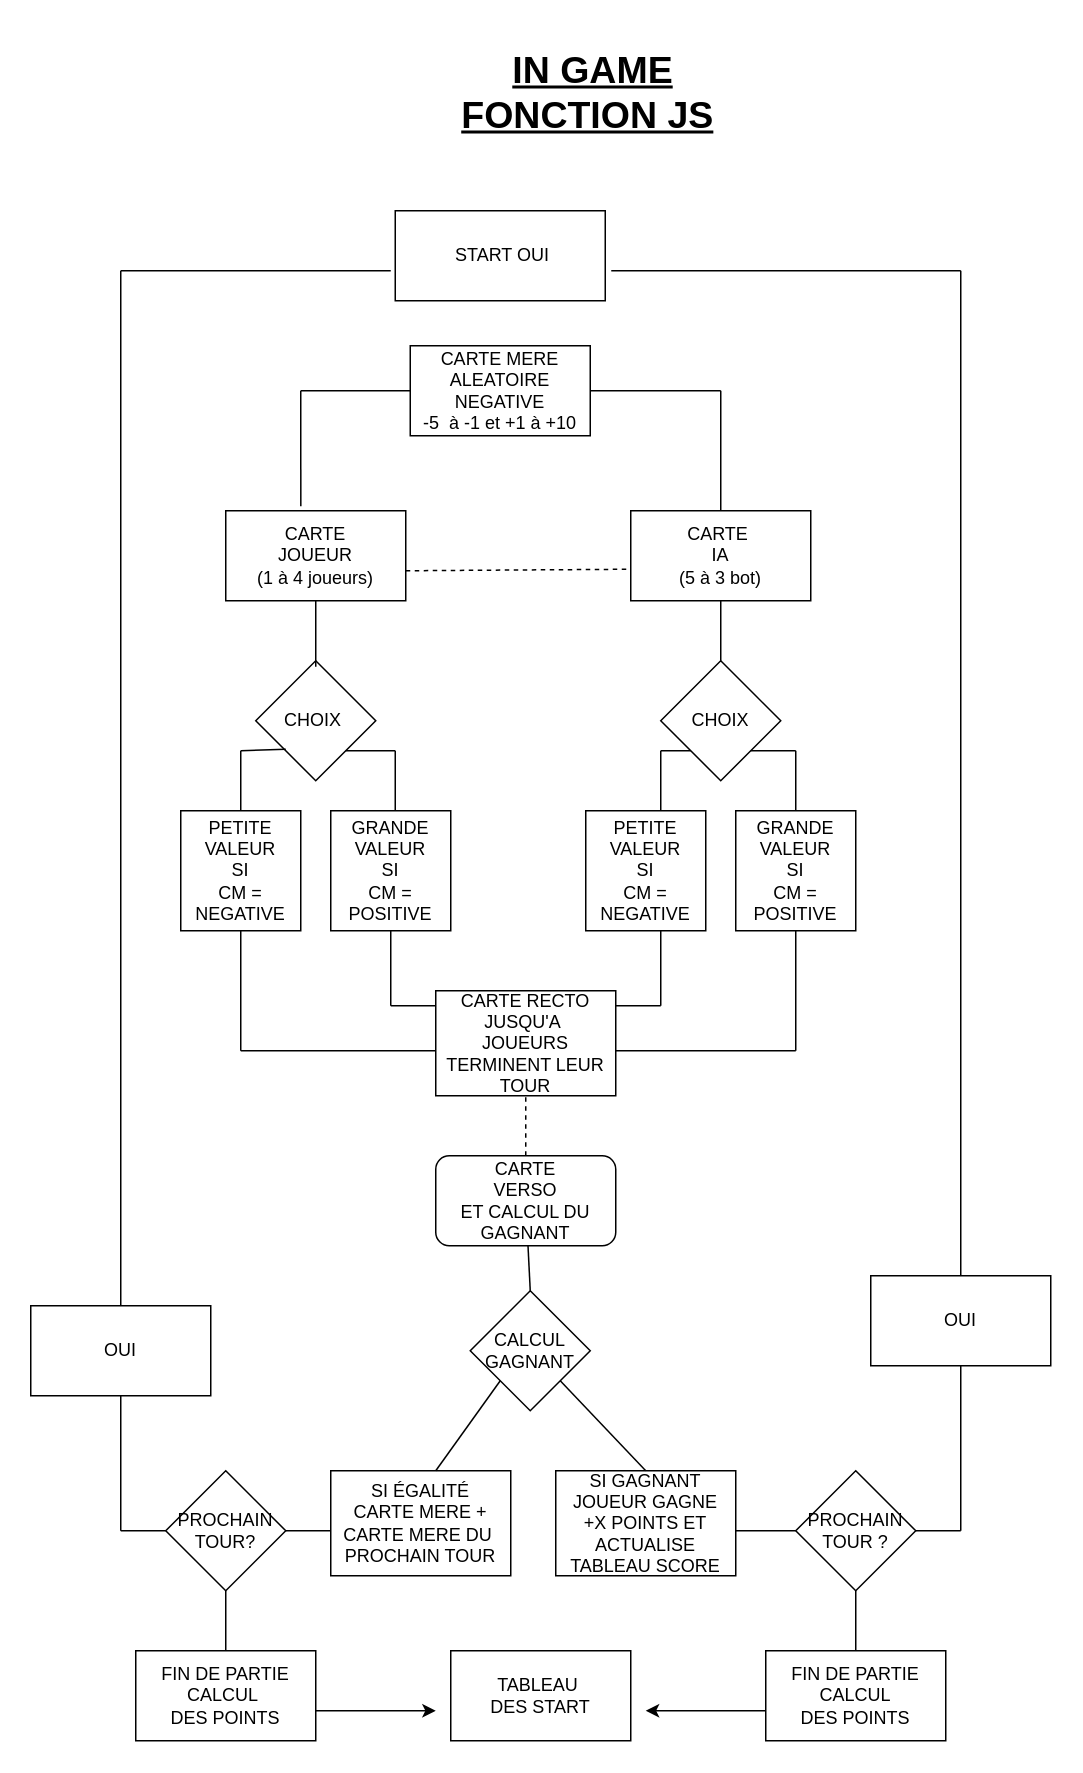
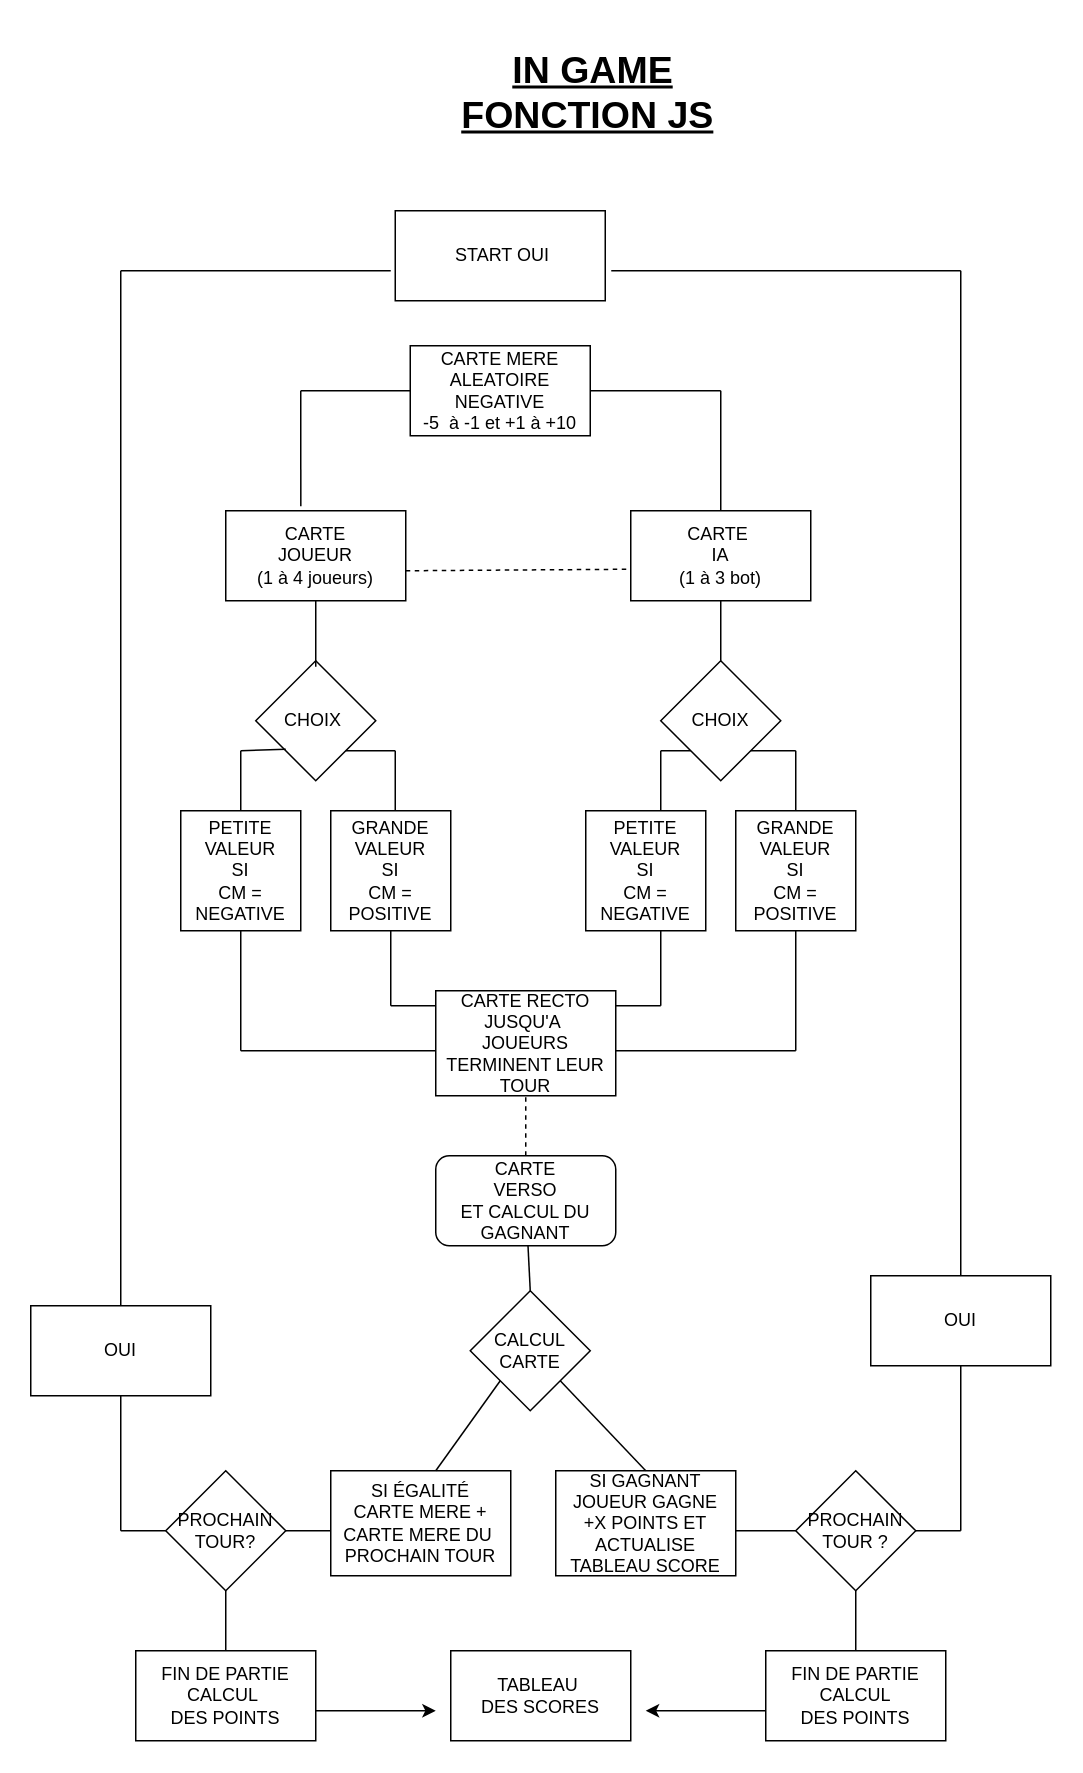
  <mxCell id="0" />
  <mxCell id="1" parent="0" />
  <mxCell id="2" value="&lt;font style=&quot;font-size: 25px&quot;&gt;&lt;b&gt;&lt;u&gt;IN GAME&lt;br&gt;FONCTION JS&lt;/u&gt;&amp;nbsp;&lt;/b&gt;&lt;/font&gt;" style="text;html=1;strokeColor=none;fillColor=none;align=center;verticalAlign=middle;whiteSpace=wrap;rounded=0;" vertex="1" parent="1"><mxGeometry x="250" y="20" width="290" height="80" as="geometry" /></mxCell>
  <mxCell id="3" value="&amp;nbsp;START OUI" style="rounded=0;whiteSpace=wrap;html=1;" vertex="1" parent="1"><mxGeometry x="263" y="140" width="140" height="60" as="geometry" /></mxCell>
  <mxCell id="4" value="CARTE MERE&lt;br&gt;ALEATOIRE&lt;br&gt;NEGATIVE&lt;br&gt;-5&amp;nbsp; à -1 et +1 à +10" style="rounded=0;whiteSpace=wrap;html=1;" vertex="1" parent="1"><mxGeometry x="273" y="230" width="120" height="60" as="geometry" /></mxCell>
  <mxCell id="5" value="CARTE&lt;br&gt;JOUEUR&lt;br&gt;(1 à 4 joueurs)" style="rounded=0;whiteSpace=wrap;html=1;" vertex="1" parent="1"><mxGeometry x="150" y="340" width="120" height="60" as="geometry" /></mxCell>
- <mxCell id="6" value="CARTE&amp;nbsp;&lt;br&gt;IA&lt;br&gt;(5 à 3 bot)" style="rounded=0;whiteSpace=wrap;html=1;" vertex="1" parent="1"><mxGeometry x="420" y="340" width="120" height="60" as="geometry" /></mxCell>
+ <mxCell id="6" value="CARTE&amp;nbsp;&lt;br&gt;IA&lt;br&gt;(1 à 3 bot)" style="rounded=0;whiteSpace=wrap;html=1;" vertex="1" parent="1"><mxGeometry x="420" y="340" width="120" height="60" as="geometry" /></mxCell>
  <mxCell id="7" value="CHOIX&amp;nbsp;" style="rhombus;whiteSpace=wrap;html=1;" vertex="1" parent="1"><mxGeometry x="170" y="440" width="80" height="80" as="geometry" /></mxCell>
  <mxCell id="8" value="CHOIX" style="rhombus;whiteSpace=wrap;html=1;" vertex="1" parent="1"><mxGeometry x="440" y="440" width="80" height="80" as="geometry" /></mxCell>
  <mxCell id="9" value="CARTE RECTO&lt;br&gt;JUSQU'A&amp;nbsp;&lt;br&gt;JOUEURS TERMINENT LEUR TOUR" style="rounded=0;whiteSpace=wrap;html=1;" vertex="1" parent="1"><mxGeometry x="290" y="660" width="120" height="70" as="geometry" /></mxCell>
  <mxCell id="10" value="CARTE&lt;br&gt;VERSO&lt;br&gt;ET CALCUL DU&lt;br&gt;GAGNANT" style="whiteSpace=wrap;html=1;rounded=1;" vertex="1" parent="1"><mxGeometry x="290" y="770" width="120" height="60" as="geometry" /></mxCell>
  <mxCell id="11" value="&lt;span style=&quot;white-space: normal&quot;&gt;GRANDE&lt;/span&gt;&lt;br style=&quot;white-space: normal&quot;&gt;&lt;span style=&quot;white-space: normal&quot;&gt;VALEUR&lt;/span&gt;&lt;br style=&quot;white-space: normal&quot;&gt;&lt;span style=&quot;white-space: normal&quot;&gt;SI&lt;/span&gt;&lt;br style=&quot;white-space: normal&quot;&gt;&lt;span style=&quot;white-space: normal&quot;&gt;CM = POSITIVE&lt;/span&gt;" style="whiteSpace=wrap;html=1;aspect=fixed;" vertex="1" parent="1"><mxGeometry x="220" y="540" width="80" height="80" as="geometry" /></mxCell>
  <mxCell id="12" value="PETITE&lt;br&gt;VALEUR&lt;br&gt;SI&lt;br&gt;CM = NEGATIVE" style="whiteSpace=wrap;html=1;aspect=fixed;" vertex="1" parent="1"><mxGeometry x="120" y="540" width="80" height="80" as="geometry" /></mxCell>
  <mxCell id="13" value="&lt;span style=&quot;white-space: normal&quot;&gt;GRANDE&lt;/span&gt;&lt;br style=&quot;white-space: normal&quot;&gt;&lt;span style=&quot;white-space: normal&quot;&gt;VALEUR&lt;/span&gt;&lt;br style=&quot;white-space: normal&quot;&gt;&lt;span style=&quot;white-space: normal&quot;&gt;SI&lt;/span&gt;&lt;br style=&quot;white-space: normal&quot;&gt;&lt;span style=&quot;white-space: normal&quot;&gt;CM = POSITIVE&lt;/span&gt;" style="whiteSpace=wrap;html=1;aspect=fixed;" vertex="1" parent="1"><mxGeometry x="490" y="540" width="80" height="80" as="geometry" /></mxCell>
  <mxCell id="14" value="&lt;span style=&quot;white-space: normal&quot;&gt;PETITE&lt;/span&gt;&lt;br style=&quot;white-space: normal&quot;&gt;&lt;span style=&quot;white-space: normal&quot;&gt;VALEUR&lt;/span&gt;&lt;br style=&quot;white-space: normal&quot;&gt;&lt;span style=&quot;white-space: normal&quot;&gt;SI&lt;/span&gt;&lt;br style=&quot;white-space: normal&quot;&gt;&lt;span style=&quot;white-space: normal&quot;&gt;CM = NEGATIVE&lt;/span&gt;" style="whiteSpace=wrap;html=1;aspect=fixed;" vertex="1" parent="1"><mxGeometry x="390" y="540" width="80" height="80" as="geometry" /></mxCell>
- <mxCell id="15" value="CALCUL&lt;br&gt;GAGNANT" style="rhombus;whiteSpace=wrap;html=1;" vertex="1" parent="1"><mxGeometry x="313" y="860" width="80" height="80" as="geometry" /></mxCell>
+ <mxCell id="15" value="CALCUL&lt;br&gt;CARTE" style="rhombus;whiteSpace=wrap;html=1;" vertex="1" parent="1"><mxGeometry x="313" y="860" width="80" height="80" as="geometry" /></mxCell>
  <mxCell id="16" value="SI ÉGALITÉ&lt;br&gt;CARTE MERE +&lt;br&gt;CARTE MERE DU&amp;nbsp;&lt;br&gt;PROCHAIN TOUR" style="rounded=0;whiteSpace=wrap;html=1;" vertex="1" parent="1"><mxGeometry x="220" y="980" width="120" height="70" as="geometry" /></mxCell>
  <mxCell id="17" value="SI GAGNANT&lt;br&gt;JOUEUR GAGNE&lt;br&gt;+X POINTS ET ACTUALISE TABLEAU SCORE" style="rounded=0;whiteSpace=wrap;html=1;" vertex="1" parent="1"><mxGeometry x="370" y="980" width="120" height="70" as="geometry" /></mxCell>
  <mxCell id="18" value="" style="endArrow=none;html=1;strokeWidth=1;entryX=0;entryY=1;entryDx=0;entryDy=0;" edge="1" parent="1" target="15"><mxGeometry width="50" height="50" relative="1" as="geometry"><mxPoint x="290" y="980" as="sourcePoint" /><mxPoint x="340" y="920" as="targetPoint" /></mxGeometry></mxCell>
  <mxCell id="19" value="" style="endArrow=none;html=1;strokeWidth=1;entryX=1;entryY=1;entryDx=0;entryDy=0;" edge="1" parent="1" target="15"><mxGeometry width="50" height="50" relative="1" as="geometry"><mxPoint x="430" y="980" as="sourcePoint" /><mxPoint x="480" y="930" as="targetPoint" /></mxGeometry></mxCell>
  <mxCell id="20" value="" style="endArrow=none;html=1;strokeWidth=1;" edge="1" parent="1" target="10"><mxGeometry width="50" height="50" relative="1" as="geometry"><mxPoint x="353" y="860" as="sourcePoint" /><mxPoint x="403" y="810" as="targetPoint" /></mxGeometry></mxCell>
  <mxCell id="21" value="" style="endArrow=none;html=1;strokeWidth=1;entryX=0.5;entryY=1;entryDx=0;entryDy=0;exitX=0.5;exitY=0;exitDx=0;exitDy=0;dashed=1;" edge="1" parent="1" source="10" target="9"><mxGeometry width="50" height="50" relative="1" as="geometry"><mxPoint x="340" y="770" as="sourcePoint" /><mxPoint x="390" y="720" as="targetPoint" /></mxGeometry></mxCell>
  <mxCell id="22" value="" style="endArrow=none;html=1;strokeWidth=1;" edge="1" parent="1"><mxGeometry width="50" height="50" relative="1" as="geometry"><mxPoint x="160" y="700" as="sourcePoint" /><mxPoint x="290" y="700" as="targetPoint" /></mxGeometry></mxCell>
  <mxCell id="23" value="" style="endArrow=none;html=1;strokeWidth=1;entryX=0.5;entryY=1;entryDx=0;entryDy=0;" edge="1" parent="1" target="12"><mxGeometry width="50" height="50" relative="1" as="geometry"><mxPoint x="160" y="700" as="sourcePoint" /><mxPoint x="210" y="650" as="targetPoint" /></mxGeometry></mxCell>
  <mxCell id="24" value="" style="endArrow=none;html=1;strokeWidth=1;" edge="1" parent="1"><mxGeometry width="50" height="50" relative="1" as="geometry"><mxPoint x="410" y="700" as="sourcePoint" /><mxPoint x="530" y="700" as="targetPoint" /></mxGeometry></mxCell>
  <mxCell id="25" value="" style="endArrow=none;html=1;strokeWidth=1;entryX=0.5;entryY=1;entryDx=0;entryDy=0;" edge="1" parent="1" target="13"><mxGeometry width="50" height="50" relative="1" as="geometry"><mxPoint x="530" y="700" as="sourcePoint" /><mxPoint x="580" y="650" as="targetPoint" /></mxGeometry></mxCell>
  <mxCell id="26" value="" style="endArrow=none;html=1;strokeWidth=1;" edge="1" parent="1"><mxGeometry width="50" height="50" relative="1" as="geometry"><mxPoint x="260" y="670" as="sourcePoint" /><mxPoint x="290" y="670" as="targetPoint" /></mxGeometry></mxCell>
  <mxCell id="27" value="" style="endArrow=none;html=1;strokeWidth=1;" edge="1" parent="1"><mxGeometry width="50" height="50" relative="1" as="geometry"><mxPoint x="410" y="670" as="sourcePoint" /><mxPoint x="440" y="670" as="targetPoint" /></mxGeometry></mxCell>
  <mxCell id="28" value="" style="endArrow=none;html=1;strokeWidth=1;entryX=0.5;entryY=1;entryDx=0;entryDy=0;" edge="1" parent="1" target="11"><mxGeometry width="50" height="50" relative="1" as="geometry"><mxPoint x="260" y="670" as="sourcePoint" /><mxPoint x="305" y="620" as="targetPoint" /></mxGeometry></mxCell>
  <mxCell id="29" value="" style="endArrow=none;html=1;strokeWidth=1;entryX=0.5;entryY=1;entryDx=0;entryDy=0;" edge="1" parent="1"><mxGeometry width="50" height="50" relative="1" as="geometry"><mxPoint x="440" y="670" as="sourcePoint" /><mxPoint x="440" y="620" as="targetPoint" /></mxGeometry></mxCell>
  <mxCell id="30" value="" style="endArrow=none;html=1;strokeWidth=1;" edge="1" parent="1" source="48"><mxGeometry width="50" height="50" relative="1" as="geometry"><mxPoint x="80" y="1020" as="sourcePoint" /><mxPoint x="220" y="1020" as="targetPoint" /></mxGeometry></mxCell>
  <mxCell id="31" value="" style="endArrow=none;html=1;strokeWidth=1;" edge="1" parent="1"><mxGeometry width="50" height="50" relative="1" as="geometry"><mxPoint x="80" y="1020" as="sourcePoint" /><mxPoint x="80" y="180" as="targetPoint" /></mxGeometry></mxCell>
  <mxCell id="32" value="" style="endArrow=none;html=1;strokeWidth=1;" edge="1" parent="1"><mxGeometry width="50" height="50" relative="1" as="geometry"><mxPoint x="80" y="180" as="sourcePoint" /><mxPoint x="260" y="180" as="targetPoint" /></mxGeometry></mxCell>
  <mxCell id="33" value="" style="endArrow=none;html=1;strokeWidth=1;" edge="1" parent="1" source="50"><mxGeometry width="50" height="50" relative="1" as="geometry"><mxPoint x="490" y="1020" as="sourcePoint" /><mxPoint x="640" y="1020" as="targetPoint" /></mxGeometry></mxCell>
  <mxCell id="34" value="" style="endArrow=none;html=1;strokeWidth=1;" edge="1" parent="1"><mxGeometry width="50" height="50" relative="1" as="geometry"><mxPoint x="640" y="1020" as="sourcePoint" /><mxPoint x="640" y="180" as="targetPoint" /></mxGeometry></mxCell>
  <mxCell id="35" value="" style="endArrow=none;html=1;strokeWidth=1;" edge="1" parent="1"><mxGeometry width="50" height="50" relative="1" as="geometry"><mxPoint x="407" y="180" as="sourcePoint" /><mxPoint x="640" y="180" as="targetPoint" /></mxGeometry></mxCell>
  <mxCell id="36" value="" style="endArrow=none;html=1;strokeWidth=1;" edge="1" parent="1"><mxGeometry width="50" height="50" relative="1" as="geometry"><mxPoint x="160" y="540" as="sourcePoint" /><mxPoint x="160" y="500" as="targetPoint" /></mxGeometry></mxCell>
  <mxCell id="37" value="" style="endArrow=none;html=1;strokeWidth=1;" edge="1" parent="1"><mxGeometry width="50" height="50" relative="1" as="geometry"><mxPoint x="263" y="540" as="sourcePoint" /><mxPoint x="263" y="500" as="targetPoint" /></mxGeometry></mxCell>
  <mxCell id="38" value="" style="endArrow=none;html=1;strokeWidth=1;" edge="1" parent="1"><mxGeometry width="50" height="50" relative="1" as="geometry"><mxPoint x="160" y="500" as="sourcePoint" /><mxPoint x="190" y="499" as="targetPoint" /></mxGeometry></mxCell>
  <mxCell id="39" value="" style="endArrow=none;html=1;strokeWidth=1;exitX=1;exitY=1;exitDx=0;exitDy=0;" edge="1" parent="1" source="7"><mxGeometry width="50" height="50" relative="1" as="geometry"><mxPoint x="213" y="550" as="sourcePoint" /><mxPoint x="263" y="500" as="targetPoint" /></mxGeometry></mxCell>
  <mxCell id="40" value="" style="endArrow=none;html=1;strokeWidth=1;" edge="1" parent="1"><mxGeometry width="50" height="50" relative="1" as="geometry"><mxPoint x="440" y="540" as="sourcePoint" /><mxPoint x="440" y="500" as="targetPoint" /></mxGeometry></mxCell>
  <mxCell id="41" value="" style="endArrow=none;html=1;strokeWidth=1;" edge="1" parent="1"><mxGeometry width="50" height="50" relative="1" as="geometry"><mxPoint x="530" y="540" as="sourcePoint" /><mxPoint x="530" y="500" as="targetPoint" /></mxGeometry></mxCell>
  <mxCell id="42" value="" style="endArrow=none;html=1;strokeWidth=1;entryX=0;entryY=1;entryDx=0;entryDy=0;" edge="1" parent="1" target="8"><mxGeometry width="50" height="50" relative="1" as="geometry"><mxPoint x="440" y="500" as="sourcePoint" /><mxPoint x="450" y="500" as="targetPoint" /></mxGeometry></mxCell>
  <mxCell id="43" value="" style="endArrow=none;html=1;strokeWidth=1;entryX=1;entryY=1;entryDx=0;entryDy=0;" edge="1" parent="1" target="8"><mxGeometry width="50" height="50" relative="1" as="geometry"><mxPoint x="530" y="500" as="sourcePoint" /><mxPoint x="580" y="450" as="targetPoint" /></mxGeometry></mxCell>
  <mxCell id="44" value="" style="endArrow=none;html=1;strokeWidth=1;" edge="1" parent="1"><mxGeometry width="50" height="50" relative="1" as="geometry"><mxPoint x="200" y="260" as="sourcePoint" /><mxPoint x="273" y="260" as="targetPoint" /></mxGeometry></mxCell>
  <mxCell id="45" value="" style="endArrow=none;html=1;strokeWidth=1;" edge="1" parent="1"><mxGeometry width="50" height="50" relative="1" as="geometry"><mxPoint x="393" y="260" as="sourcePoint" /><mxPoint x="480" y="260" as="targetPoint" /></mxGeometry></mxCell>
  <mxCell id="46" value="" style="endArrow=none;html=1;strokeWidth=1;exitX=0.417;exitY=-0.05;exitDx=0;exitDy=0;exitPerimeter=0;" edge="1" parent="1" source="5"><mxGeometry width="50" height="50" relative="1" as="geometry"><mxPoint x="150" y="310" as="sourcePoint" /><mxPoint x="200" y="260" as="targetPoint" /></mxGeometry></mxCell>
  <mxCell id="47" value="" style="endArrow=none;dashed=1;html=1;strokeWidth=1;" edge="1" parent="1"><mxGeometry width="50" height="50" relative="1" as="geometry"><mxPoint x="270" y="380" as="sourcePoint" /><mxPoint x="419" y="379" as="targetPoint" /></mxGeometry></mxCell>
  <mxCell id="48" value="PROCHAIN&lt;br&gt;TOUR?" style="rhombus;whiteSpace=wrap;html=1;" vertex="1" parent="1"><mxGeometry x="110" y="980" width="80" height="80" as="geometry" /></mxCell>
  <mxCell id="49" value="" style="endArrow=none;html=1;strokeWidth=1;" edge="1" parent="1" target="48"><mxGeometry width="50" height="50" relative="1" as="geometry"><mxPoint x="80" y="1020" as="sourcePoint" /><mxPoint x="220" y="1020" as="targetPoint" /></mxGeometry></mxCell>
  <mxCell id="50" value="PROCHAIN&lt;br&gt;TOUR ?" style="rhombus;whiteSpace=wrap;html=1;" vertex="1" parent="1"><mxGeometry x="530" y="980" width="80" height="80" as="geometry" /></mxCell>
  <mxCell id="51" value="" style="endArrow=none;html=1;strokeWidth=1;" edge="1" parent="1" target="50"><mxGeometry width="50" height="50" relative="1" as="geometry"><mxPoint x="490" y="1020" as="sourcePoint" /><mxPoint x="640" y="1020" as="targetPoint" /></mxGeometry></mxCell>
  <mxCell id="52" value="FIN DE PARTIE&lt;br&gt;CALCUL&amp;nbsp;&lt;br&gt;DES POINTS" style="rounded=0;whiteSpace=wrap;html=1;" vertex="1" parent="1"><mxGeometry x="90" y="1100" width="120" height="60" as="geometry" /></mxCell>
- <mxCell id="53" value="TABLEAU&amp;nbsp;&lt;br&gt;DES START" style="rounded=0;whiteSpace=wrap;html=1;" vertex="1" parent="1"><mxGeometry x="300" y="1100" width="120" height="60" as="geometry" /></mxCell>
+ <mxCell id="53" value="TABLEAU&amp;nbsp;&lt;br&gt;DES SCORES" style="rounded=0;whiteSpace=wrap;html=1;" vertex="1" parent="1"><mxGeometry x="300" y="1100" width="120" height="60" as="geometry" /></mxCell>
  <mxCell id="54" value="FIN DE PARTIE&lt;br&gt;CALCUL&lt;br&gt;DES POINTS" style="rounded=0;whiteSpace=wrap;html=1;" vertex="1" parent="1"><mxGeometry x="510" y="1100" width="120" height="60" as="geometry" /></mxCell>
  <mxCell id="55" value="OUI" style="rounded=0;whiteSpace=wrap;html=1;" vertex="1" parent="1"><mxGeometry x="20" y="870" width="120" height="60" as="geometry" /></mxCell>
  <mxCell id="56" value="OUI" style="rounded=0;whiteSpace=wrap;html=1;" vertex="1" parent="1"><mxGeometry x="580" y="850" width="120" height="60" as="geometry" /></mxCell>
  <mxCell id="57" value="" style="endArrow=none;html=1;strokeWidth=1;" edge="1" parent="1"><mxGeometry width="50" height="50" relative="1" as="geometry"><mxPoint x="480" y="340" as="sourcePoint" /><mxPoint x="480" y="260" as="targetPoint" /></mxGeometry></mxCell>
  <mxCell id="58" value="" style="endArrow=none;html=1;strokeWidth=1;entryX=0.5;entryY=1;entryDx=0;entryDy=0;" edge="1" parent="1" target="48"><mxGeometry width="50" height="50" relative="1" as="geometry"><mxPoint x="150" y="1100" as="sourcePoint" /><mxPoint x="200" y="1050" as="targetPoint" /></mxGeometry></mxCell>
  <mxCell id="59" value="" style="endArrow=classic;html=1;strokeWidth=1;" edge="1" parent="1"><mxGeometry width="50" height="50" relative="1" as="geometry"><mxPoint x="210" y="1140" as="sourcePoint" /><mxPoint x="290" y="1140" as="targetPoint" /></mxGeometry></mxCell>
  <mxCell id="60" value="" style="endArrow=classic;html=1;strokeWidth=1;" edge="1" parent="1"><mxGeometry width="50" height="50" relative="1" as="geometry"><mxPoint x="510" y="1140" as="sourcePoint" /><mxPoint x="430" y="1140" as="targetPoint" /></mxGeometry></mxCell>
  <mxCell id="61" value="" style="endArrow=none;html=1;strokeWidth=1;entryX=0.5;entryY=1;entryDx=0;entryDy=0;" edge="1" parent="1" target="5"><mxGeometry width="50" height="50" relative="1" as="geometry"><mxPoint x="210" y="444" as="sourcePoint" /><mxPoint x="260" y="394" as="targetPoint" /></mxGeometry></mxCell>
  <mxCell id="62" value="" style="endArrow=none;html=1;strokeWidth=1;entryX=0.5;entryY=1;entryDx=0;entryDy=0;" edge="1" parent="1" target="6"><mxGeometry width="50" height="50" relative="1" as="geometry"><mxPoint x="480" y="440" as="sourcePoint" /><mxPoint x="530" y="390" as="targetPoint" /></mxGeometry></mxCell>
  <mxCell id="63" value="" style="endArrow=none;html=1;strokeWidth=1;entryX=0.5;entryY=1;entryDx=0;entryDy=0;" edge="1" parent="1" target="50"><mxGeometry width="50" height="50" relative="1" as="geometry"><mxPoint x="570" y="1100" as="sourcePoint" /><mxPoint x="620" y="1050" as="targetPoint" /></mxGeometry></mxCell>
